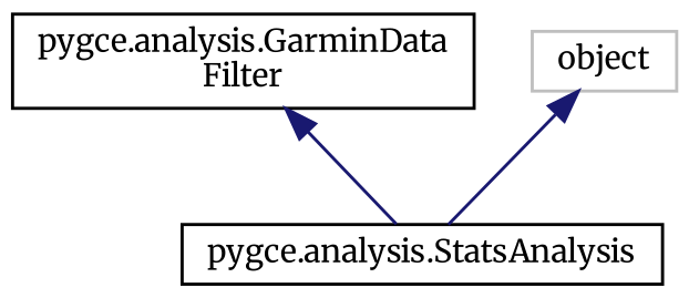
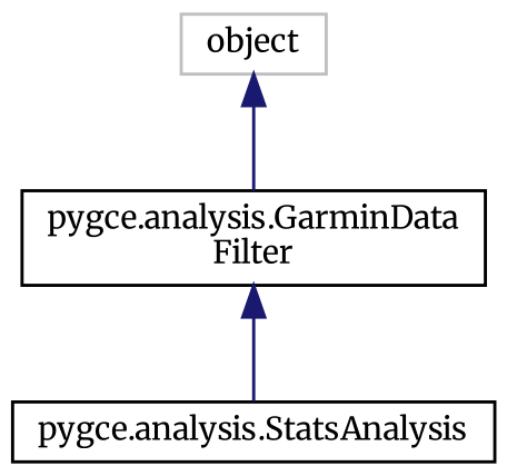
  digraph {
    fontname=Merriweather
    node [color=black fillcolor=white fontname=Merriweather fontsize=10 shape=record style=filled]
    edge [color=midnightblue dir=back fontname=Merriweather fontsize=10 labelfontname=Helvetica labelfontsize=10 style=solid]
    n1 [height=0.2 label="pygce.analysis.StatsAnalysis" width=0.4]
    n2 [height=0.2 label="pygce.analysis.GarminData\lFilter" width=0.4]
    n3 [color=grey75 height=0.2 label=object width=0.4]
    n2 -> n1
-   n3 -> n1
+   n3 -> n2
  }
